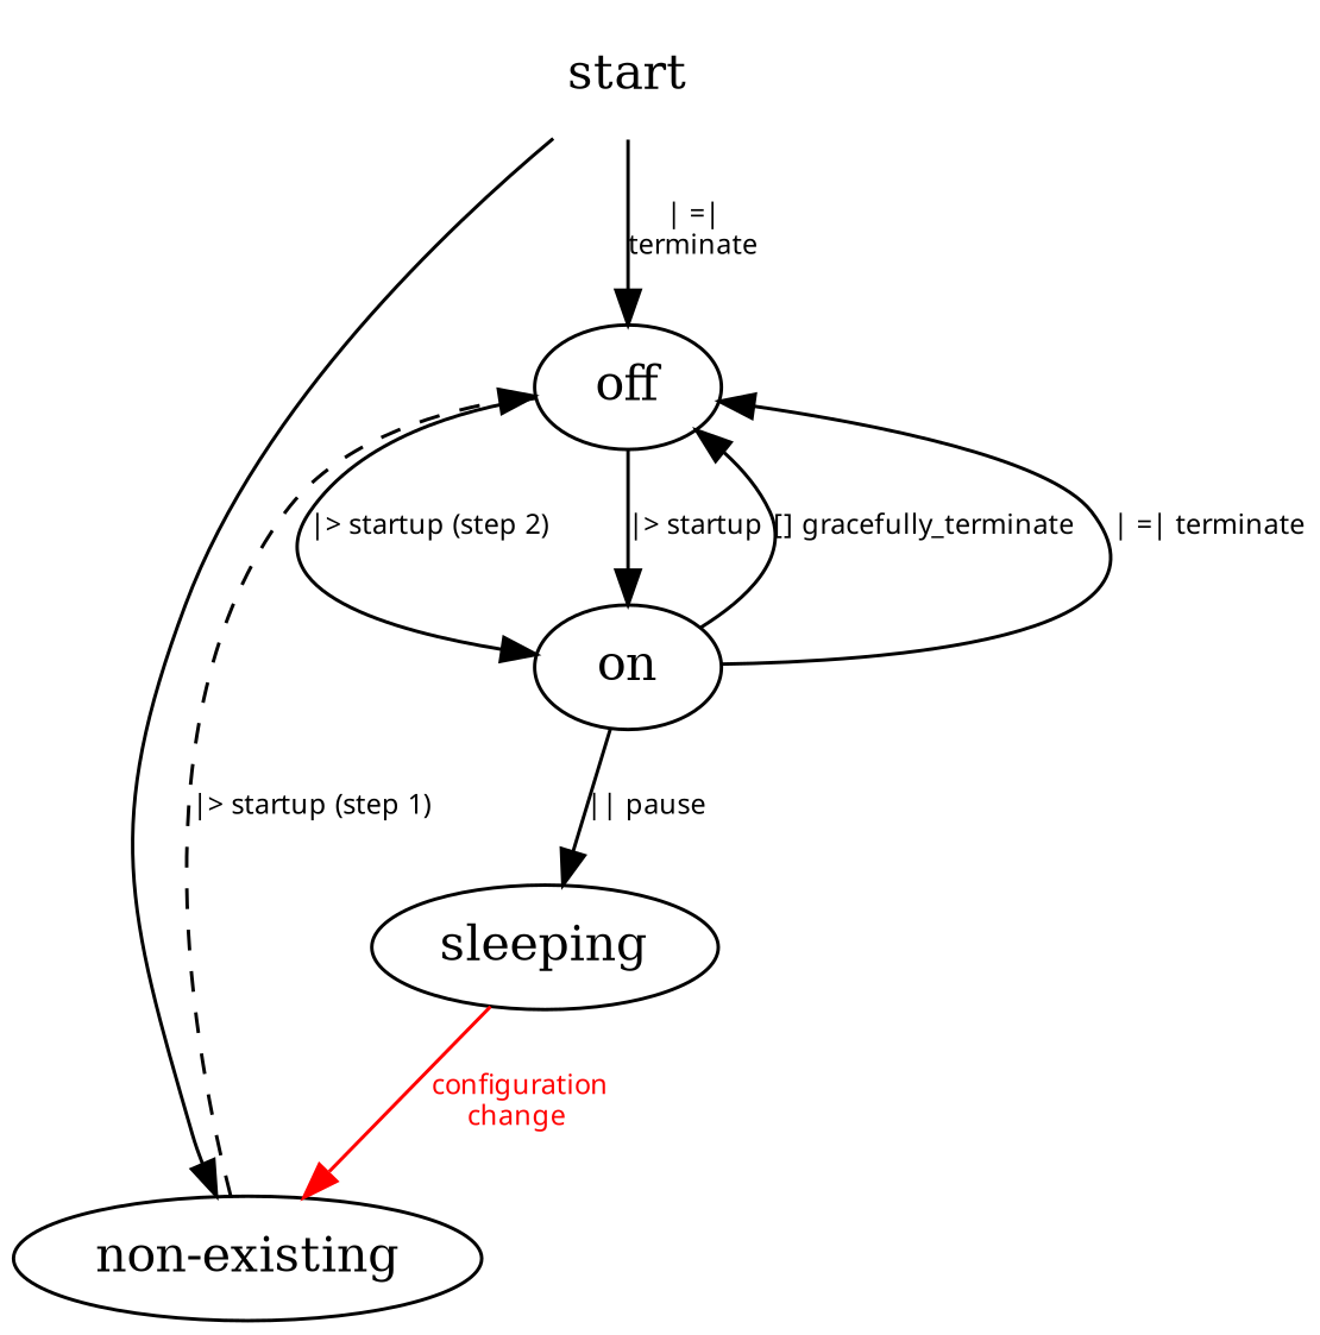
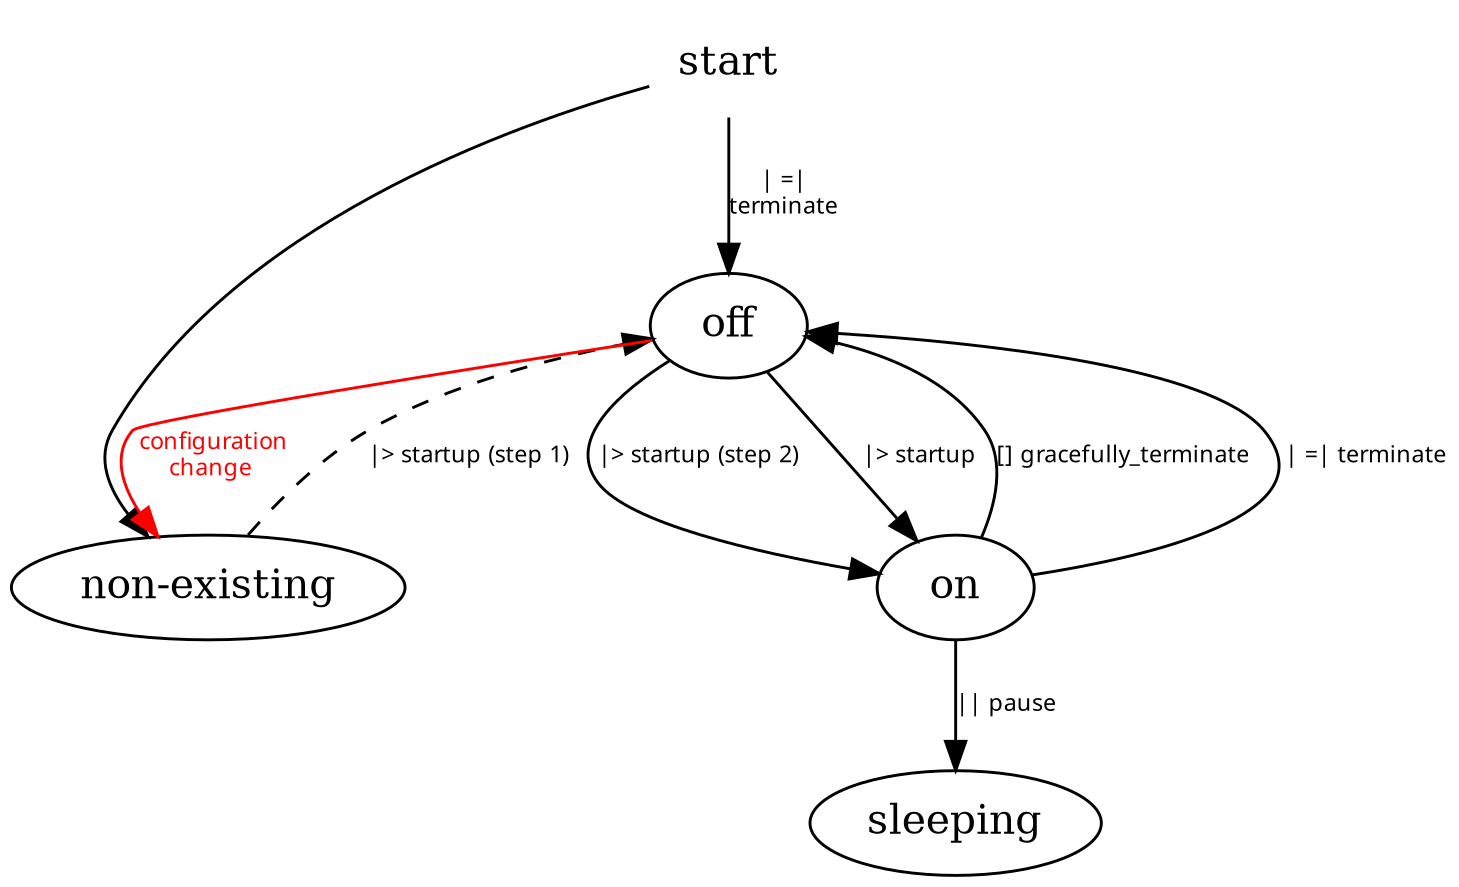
  digraph {
    rankdir=TB
    edge [fontname="Courier-new" fontsize=8]
    start [color=white shape=plaintext]
    n2 [label="non-existing"]
    off
    on
    sleeping
    start -> n2 [constraint=false]
    start -> off [label="| =|\nterminate"]
    n2 -> off [label="|> startup (step 1) " style=dashed]
-   sleeping -> n2 [color=red fontcolor=red label=" configuration\nchange"]
+   off -> n2 [color=red fontcolor=red label=" configuration\nchange"]
    off -> on [label="|> startup (step 2)"]
    off -> on [label="|> startup"]
    on -> off [label="[] gracefully_terminate"]
    on -> off [label=" | =| terminate"]
    on -> sleeping [label="|| pause"]
  }
